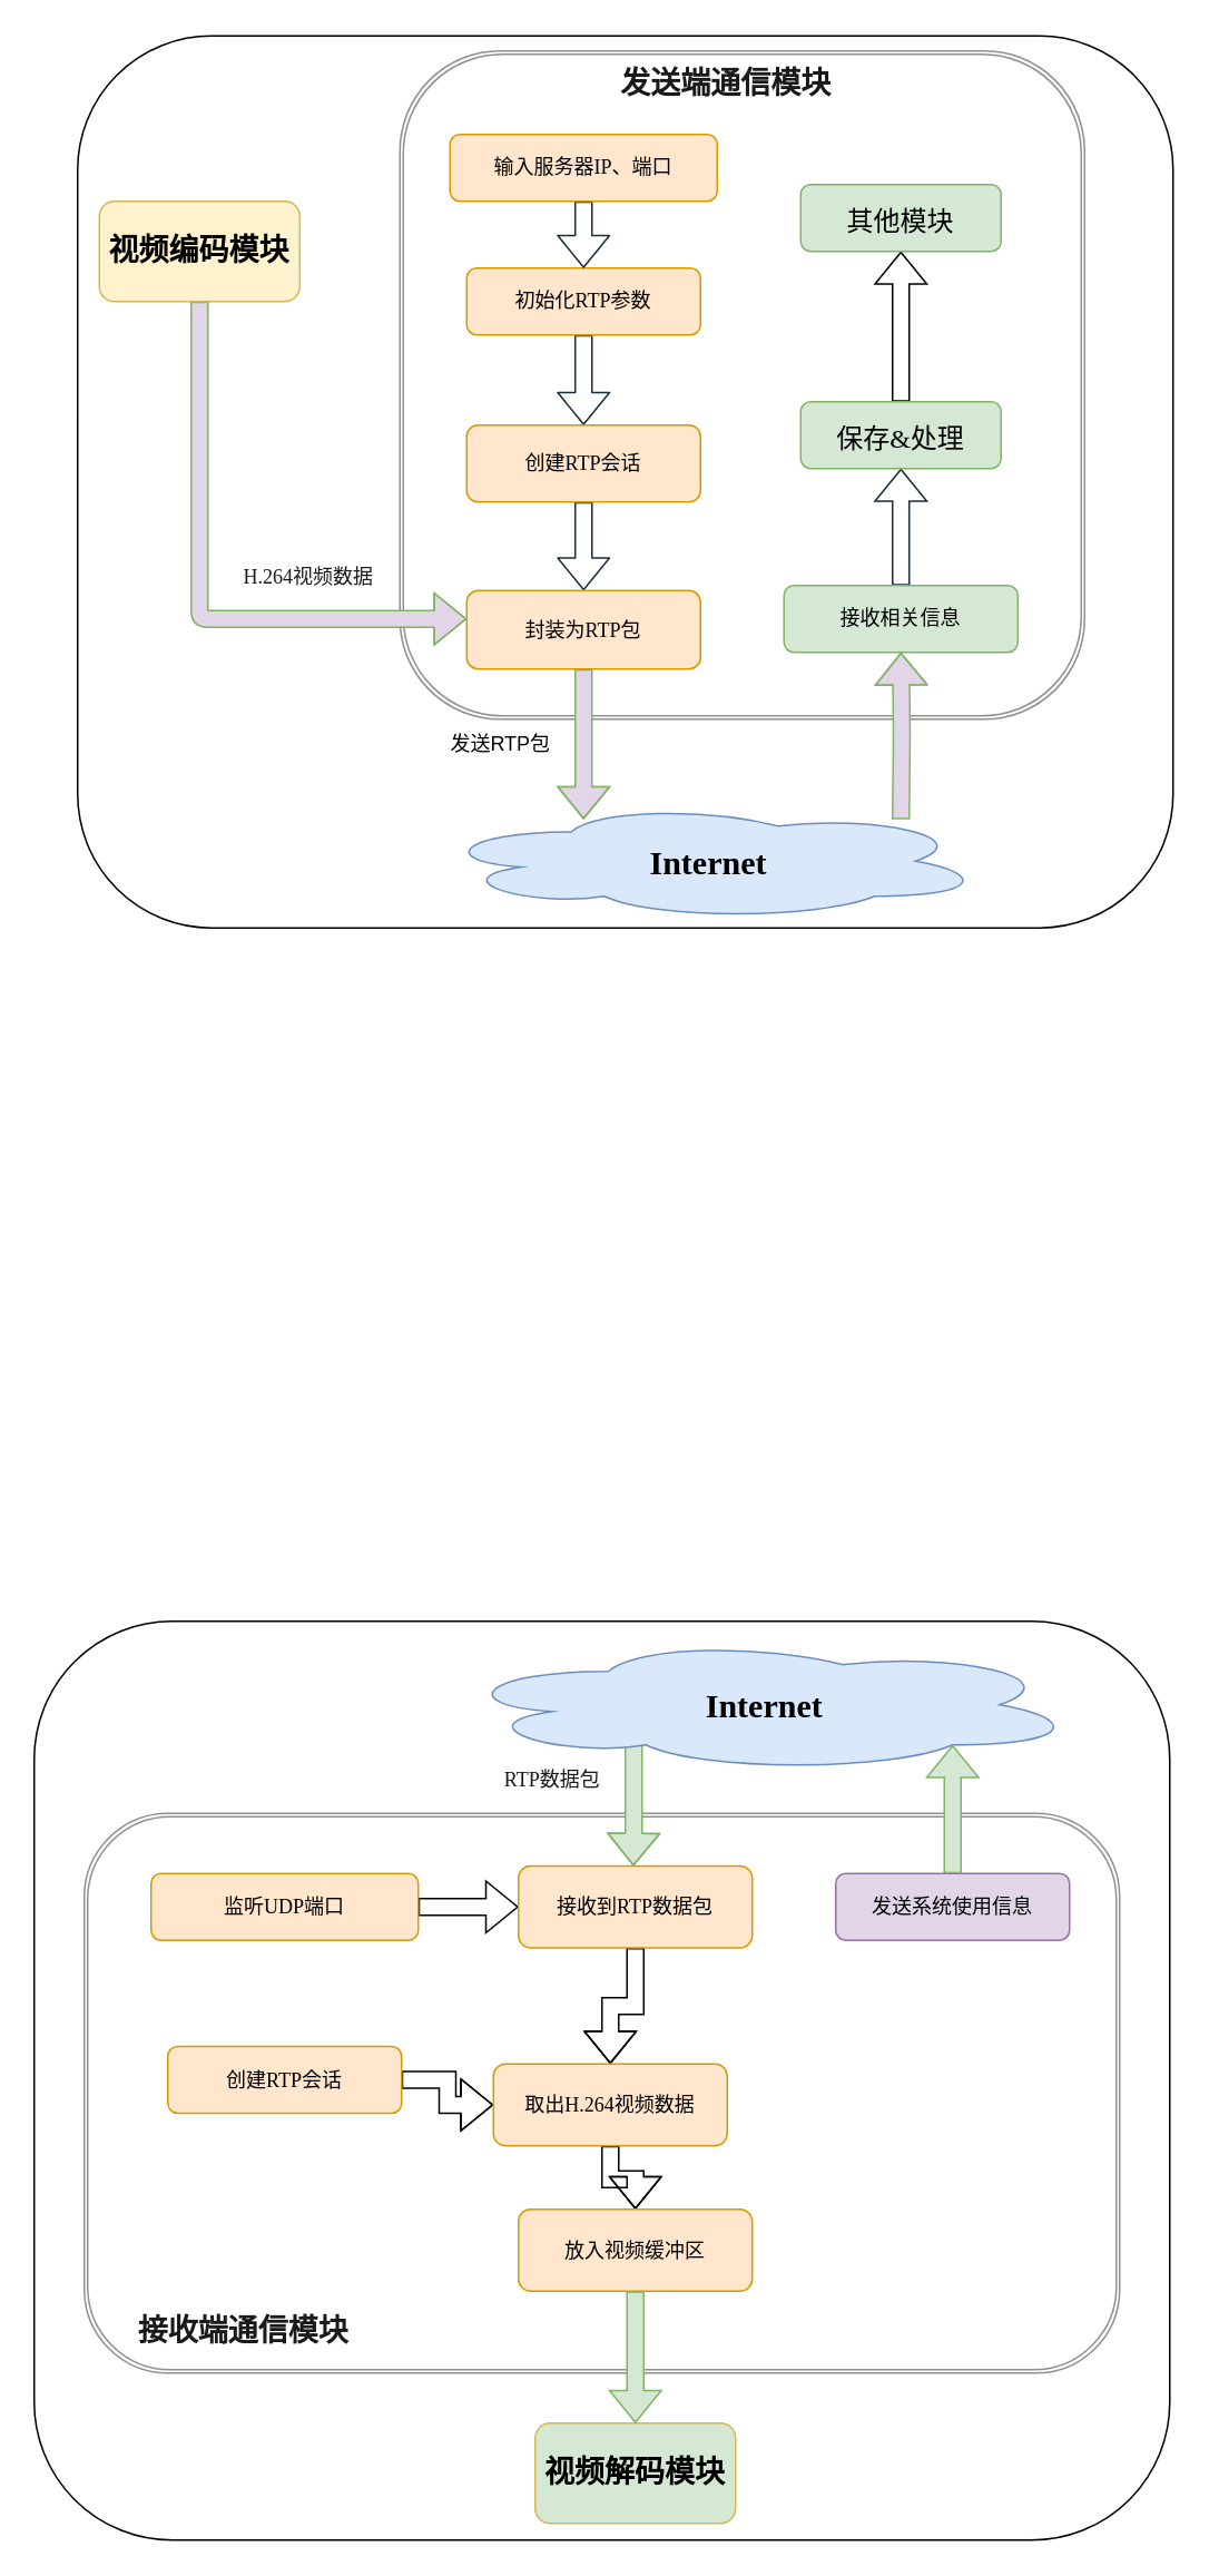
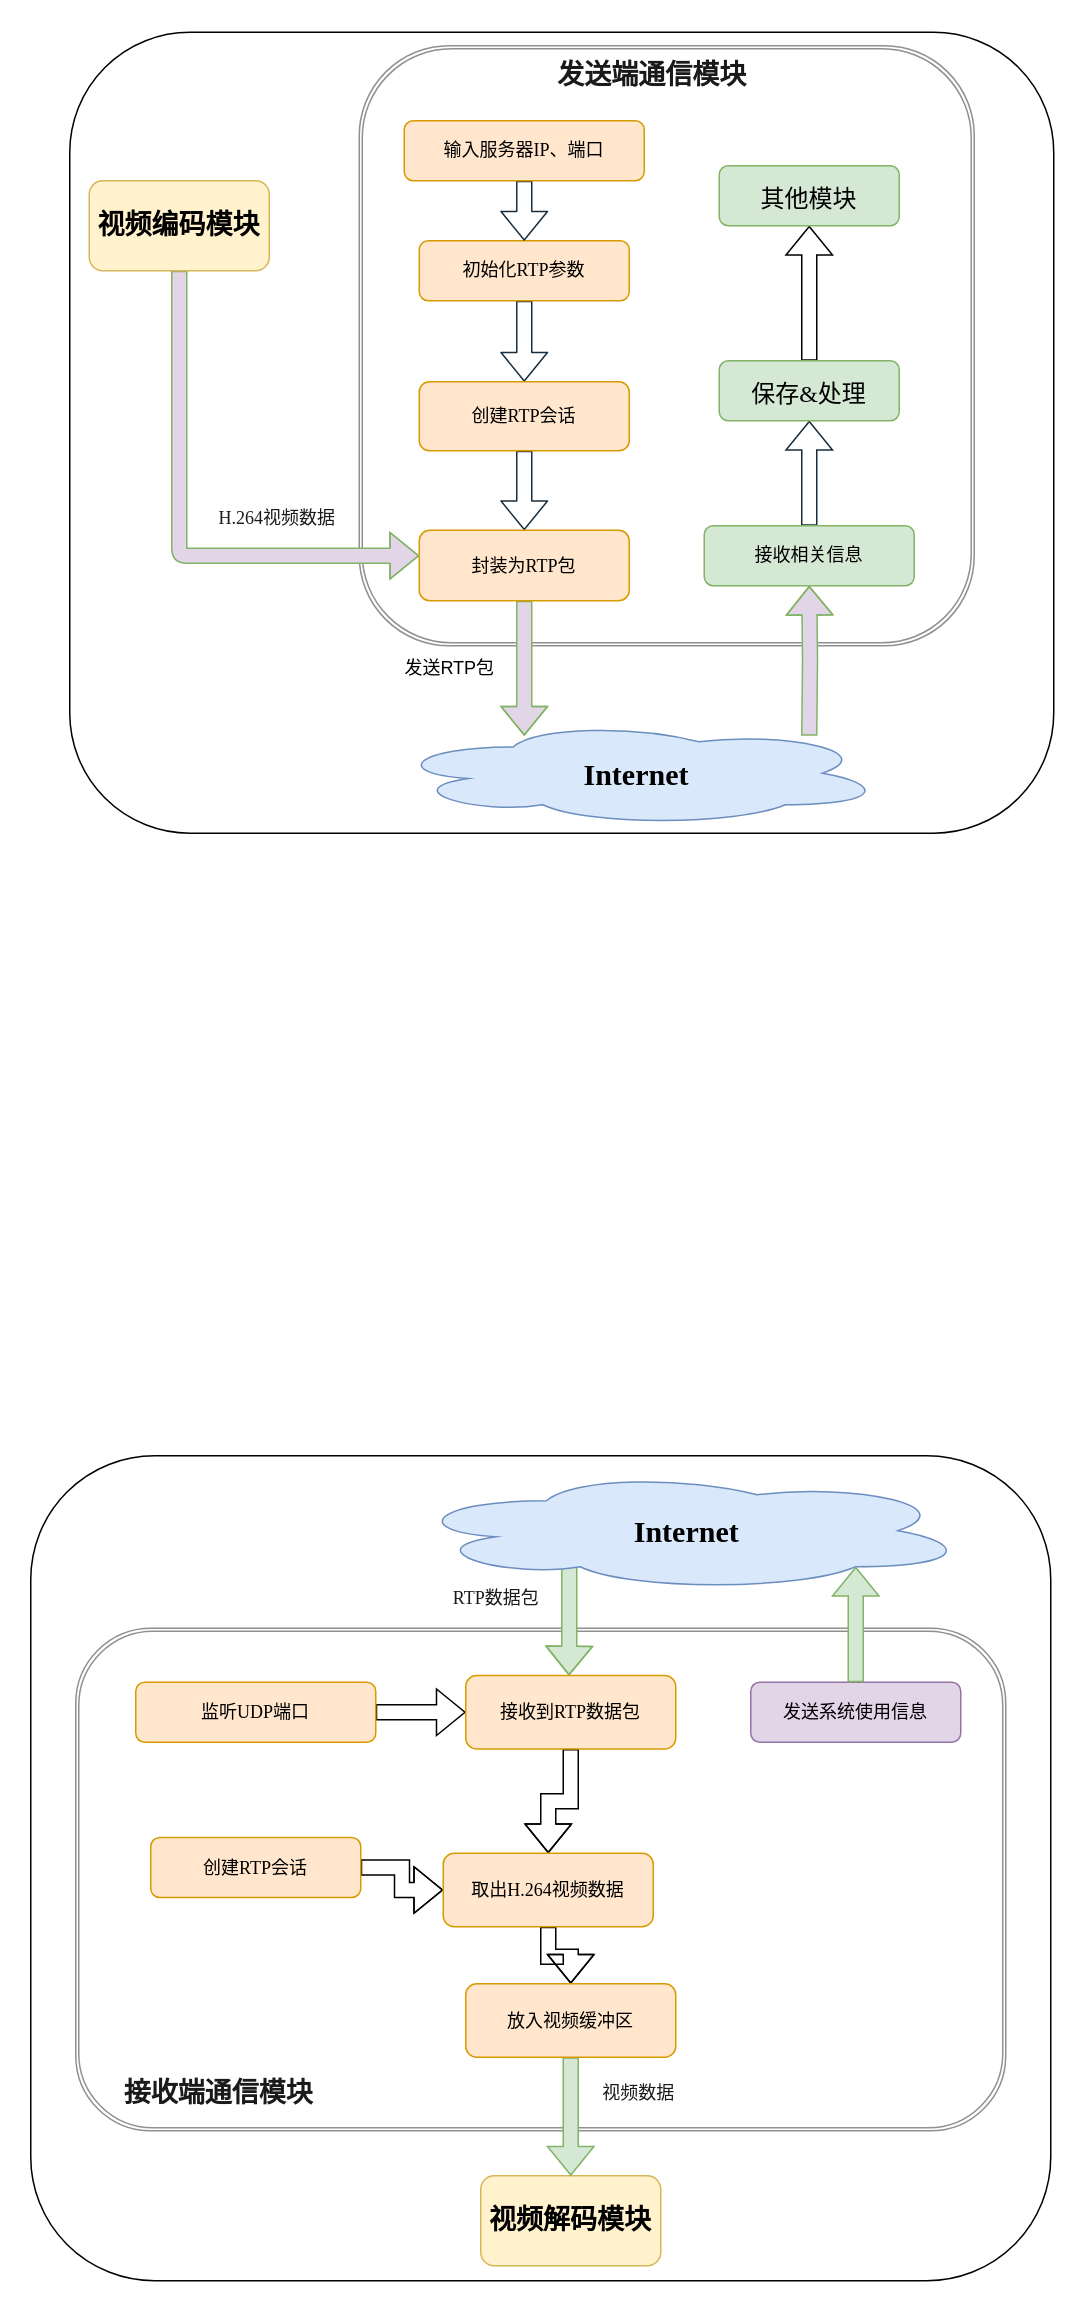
  <mxCell id="0" />
  <mxCell id="1" parent="0" />
  <mxCell id="2" value="" style="rounded=1;whiteSpace=wrap;html=1;fillColor=none;" parent="1" vertex="1"><mxGeometry x="46" y="21" width="656" height="534" as="geometry" /></mxCell>
  <mxCell id="3" value="" style="rounded=1;whiteSpace=wrap;html=1;fillColor=none;" parent="1" vertex="1"><mxGeometry x="20" y="970" width="680" height="550" as="geometry" /></mxCell>
  <mxCell id="4" value="" style="shape=ext;double=1;rounded=1;whiteSpace=wrap;html=1;fillColor=none;fontFamily=Times New Roman;labelBackgroundColor=none;strokeColor=#909090;fontColor=#1A1A1A;" parent="1" vertex="1"><mxGeometry x="239" y="30" width="410" height="400" as="geometry" /></mxCell>
  <mxCell id="5" value="" style="edgeStyle=orthogonalEdgeStyle;rounded=1;orthogonalLoop=1;jettySize=auto;html=1;shape=flexArrow;fontFamily=Times New Roman;labelBackgroundColor=none;strokeColor=#182E3E;fontColor=default;" parent="1" source="6" target="8" edge="1"><mxGeometry relative="1" as="geometry" /></mxCell>
  <mxCell id="6" value="初始化RTP参数" style="rounded=1;whiteSpace=wrap;html=1;fontFamily=Times New Roman;labelBackgroundColor=none;fillColor=#ffe6cc;strokeColor=#d79b00;" parent="1" vertex="1"><mxGeometry x="279" y="160" width="140" height="40" as="geometry" /></mxCell>
  <mxCell id="7" value="" style="edgeStyle=orthogonalEdgeStyle;rounded=1;orthogonalLoop=1;jettySize=auto;html=1;shape=flexArrow;fontFamily=Times New Roman;labelBackgroundColor=none;strokeColor=#182E3E;fontColor=default;" parent="1" source="8" target="12" edge="1"><mxGeometry relative="1" as="geometry" /></mxCell>
  <mxCell id="8" value="创建RTP会话" style="rounded=1;whiteSpace=wrap;html=1;fontFamily=Times New Roman;labelBackgroundColor=none;fillColor=#ffe6cc;strokeColor=#d79b00;" parent="1" vertex="1"><mxGeometry x="279" y="254" width="140" height="46" as="geometry" /></mxCell>
  <mxCell id="9" value="" style="edgeStyle=orthogonalEdgeStyle;rounded=1;orthogonalLoop=1;jettySize=auto;html=1;entryX=0.5;entryY=0;entryDx=0;entryDy=0;shape=flexArrow;fontFamily=Times New Roman;labelBackgroundColor=none;strokeColor=#182E3E;fontColor=default;" parent="1" source="10" target="6" edge="1"><mxGeometry relative="1" as="geometry" /></mxCell>
  <mxCell id="10" value="输入服务器IP、端口" style="rounded=1;whiteSpace=wrap;html=1;fontFamily=Times New Roman;labelBackgroundColor=none;fillColor=#ffe6cc;strokeColor=#d79b00;" parent="1" vertex="1"><mxGeometry x="269" y="80" width="160" height="40" as="geometry" /></mxCell>
  <mxCell id="11" value="" style="edgeStyle=orthogonalEdgeStyle;rounded=0;hachureGap=4;orthogonalLoop=1;jettySize=auto;html=1;strokeColor=#82b366;fontFamily=Architects Daughter;fontSource=https%3A%2F%2Ffonts.googleapis.com%2Fcss%3Ffamily%3DArchitects%2BDaughter;fontSize=16;fontColor=#1A1A1A;shape=flexArrow;fillColor=#E1D5E7;" parent="1" source="12" edge="1"><mxGeometry relative="1" as="geometry"><mxPoint x="349" y="490" as="targetPoint" /></mxGeometry></mxCell>
  <mxCell id="12" value="封装为RTP包" style="rounded=1;whiteSpace=wrap;html=1;fontFamily=Times New Roman;labelBackgroundColor=none;fillColor=#ffe6cc;strokeColor=#d79b00;" parent="1" vertex="1"><mxGeometry x="279" y="353" width="140" height="47" as="geometry" /></mxCell>
  <mxCell id="13" value="" style="edgeStyle=orthogonalEdgeStyle;rounded=1;orthogonalLoop=1;jettySize=auto;html=1;shape=flexArrow;fontFamily=Times New Roman;labelBackgroundColor=none;strokeColor=#82b366;fontColor=default;fillColor=#E1D5E7;" parent="1" source="14" target="12" edge="1"><mxGeometry relative="1" as="geometry"><Array as="points"><mxPoint x="119" y="370" /></Array></mxGeometry></mxCell>
  <mxCell id="14" value="&lt;font style=&quot;font-size: 18px;&quot;&gt;&lt;b&gt;视频编码模块&lt;/b&gt;&lt;/font&gt;" style="rounded=1;whiteSpace=wrap;html=1;fontFamily=Times New Roman;labelBackgroundColor=none;fillColor=#fff2cc;strokeColor=#d6b656;" parent="1" vertex="1"><mxGeometry x="59" y="120" width="120" height="60" as="geometry" /></mxCell>
  <mxCell id="15" value="&lt;h2&gt;&lt;b&gt;&lt;font style=&quot;font-size: 18px;&quot;&gt;发送端通信模块&lt;/font&gt;&lt;/b&gt;&lt;/h2&gt;" style="text;html=1;align=center;verticalAlign=middle;resizable=0;points=[];autosize=1;strokeColor=none;fillColor=none;fontFamily=Times New Roman;rounded=1;labelBackgroundColor=none;fontColor=#1A1A1A;" parent="1" vertex="1"><mxGeometry x="359" y="20" width="150" height="60" as="geometry" /></mxCell>
  <mxCell id="16" value="H.264视频数据" style="text;html=1;align=center;verticalAlign=middle;resizable=0;points=[];autosize=1;strokeColor=none;fillColor=none;fontFamily=Times New Roman;rounded=1;labelBackgroundColor=none;fontColor=#1A1A1A;" parent="1" vertex="1"><mxGeometry x="119" y="330" width="130" height="30" as="geometry" /></mxCell>
  <mxCell id="17" value="" style="edgeStyle=orthogonalEdgeStyle;rounded=0;hachureGap=4;orthogonalLoop=1;jettySize=auto;html=1;strokeColor=#82b366;fontFamily=Architects Daughter;fontSource=https%3A%2F%2Ffonts.googleapis.com%2Fcss%3Ffamily%3DArchitects%2BDaughter;fontSize=16;fontColor=#1A1A1A;entryX=0.5;entryY=1;entryDx=0;entryDy=0;shape=flexArrow;fillColor=#E1D5E7;" parent="1" target="20" edge="1"><mxGeometry relative="1" as="geometry"><mxPoint x="539" y="490" as="sourcePoint" /></mxGeometry></mxCell>
  <mxCell id="18" value="&lt;b&gt;Internet&lt;/b&gt;" style="ellipse;shape=cloud;whiteSpace=wrap;html=1;fontFamily=Times New Roman;fillColor=#dae8fc;strokeColor=#6c8ebf;rounded=1;labelBackgroundColor=none;hachureGap=4;fontSource=https%3A%2F%2Ffonts.googleapis.com%2Fcss%3Ffamily%3DArchitects%2BDaughter;fontSize=20;" parent="1" vertex="1"><mxGeometry x="259" y="480" width="330" height="70" as="geometry" /></mxCell>
  <mxCell id="19" value="" style="edgeStyle=orthogonalEdgeStyle;rounded=0;hachureGap=4;orthogonalLoop=1;jettySize=auto;html=1;strokeColor=#182E3E;fontFamily=Architects Daughter;fontSource=https%3A%2F%2Ffonts.googleapis.com%2Fcss%3Ffamily%3DArchitects%2BDaughter;fontSize=16;fontColor=#1A1A1A;shape=flexArrow;" parent="1" source="20" target="22" edge="1"><mxGeometry relative="1" as="geometry" /></mxCell>
  <mxCell id="20" value="接收相关信息" style="rounded=1;whiteSpace=wrap;html=1;fontFamily=Times New Roman;labelBackgroundColor=none;fillColor=#d5e8d4;strokeColor=#82b366;" parent="1" vertex="1"><mxGeometry x="469" y="350" width="140" height="40" as="geometry" /></mxCell>
  <mxCell id="21" value="" style="edgeStyle=orthogonalEdgeStyle;rounded=0;orthogonalLoop=1;jettySize=auto;html=1;shape=flexArrow;" parent="1" source="22" target="24" edge="1"><mxGeometry relative="1" as="geometry" /></mxCell>
  <mxCell id="22" value="&lt;font style=&quot;font-size: 16px;&quot;&gt;保存&amp;amp;处理&lt;/font&gt;" style="whiteSpace=wrap;html=1;fontFamily=Times New Roman;fillColor=#d5e8d4;strokeColor=#82b366;rounded=1;labelBackgroundColor=none;hachureGap=4;fontSource=https%3A%2F%2Ffonts.googleapis.com%2Fcss%3Ffamily%3DArchitects%2BDaughter;fontSize=20;" parent="1" vertex="1"><mxGeometry x="479" y="240" width="120" height="40" as="geometry" /></mxCell>
  <mxCell id="23" value="发送RTP包" style="text;html=1;align=center;verticalAlign=middle;resizable=0;points=[];autosize=1;strokeColor=none;fillColor=none;" parent="1" vertex="1"><mxGeometry x="249" y="430" width="100" height="30" as="geometry" /></mxCell>
  <mxCell id="24" value="&lt;span style=&quot;font-size: 16px;&quot;&gt;其他模块&lt;/span&gt;" style="whiteSpace=wrap;html=1;fontFamily=Times New Roman;fillColor=#d5e8d4;strokeColor=#82b366;rounded=1;labelBackgroundColor=none;hachureGap=4;fontSource=https%3A%2F%2Ffonts.googleapis.com%2Fcss%3Ffamily%3DArchitects%2BDaughter;fontSize=20;" parent="1" vertex="1"><mxGeometry x="479" y="110" width="120" height="40" as="geometry" /></mxCell>
  <mxCell id="25" value="" style="shape=ext;double=1;rounded=1;whiteSpace=wrap;html=1;fillColor=none;fontFamily=Times New Roman;labelBackgroundColor=none;strokeColor=#909090;fontColor=#1A1A1A;" parent="1" vertex="1"><mxGeometry x="50" y="1085" width="620" height="335" as="geometry" /></mxCell>
  <mxCell id="26" value="" style="edgeStyle=orthogonalEdgeStyle;rounded=0;orthogonalLoop=1;jettySize=auto;html=1;shape=flexArrow;" parent="1" source="27" target="38" edge="1"><mxGeometry relative="1" as="geometry" /></mxCell>
  <mxCell id="27" value="创建RTP会话" style="rounded=1;whiteSpace=wrap;html=1;fontFamily=Times New Roman;labelBackgroundColor=none;fillColor=#ffe6cc;strokeColor=#d79b00;" parent="1" vertex="1"><mxGeometry x="100" y="1224.5" width="140" height="40" as="geometry" /></mxCell>
  <mxCell id="28" value="" style="edgeStyle=orthogonalEdgeStyle;rounded=0;orthogonalLoop=1;jettySize=auto;html=1;shape=flexArrow;" parent="1" source="29" target="36" edge="1"><mxGeometry relative="1" as="geometry" /></mxCell>
  <mxCell id="29" value="监听UDP端口" style="rounded=1;whiteSpace=wrap;html=1;fontFamily=Times New Roman;labelBackgroundColor=none;fillColor=#ffe6cc;strokeColor=#d79b00;" parent="1" vertex="1"><mxGeometry x="90" y="1121" width="160" height="40" as="geometry" /></mxCell>
- <mxCell id="30" value="&lt;font style=&quot;font-size: 18px;&quot;&gt;&lt;b&gt;视频解码模块&lt;/b&gt;&lt;/font&gt;" style="rounded=1;whiteSpace=wrap;html=1;fontFamily=Times New Roman;labelBackgroundColor=none;fillColor=#d5e8d4;strokeColor=#d6b656;" parent="1" vertex="1"><mxGeometry x="320" y="1450" width="120" height="60" as="geometry" /></mxCell>
+ <mxCell id="30" value="&lt;font style=&quot;font-size: 18px;&quot;&gt;&lt;b&gt;视频解码模块&lt;/b&gt;&lt;/font&gt;" style="rounded=1;whiteSpace=wrap;html=1;fontFamily=Times New Roman;labelBackgroundColor=none;fillColor=#fff2cc;strokeColor=#d6b656;" parent="1" vertex="1"><mxGeometry x="320" y="1450" width="120" height="60" as="geometry" /></mxCell>
  <mxCell id="31" value="&lt;h2&gt;&lt;b&gt;&lt;font style=&quot;font-size: 18px;&quot;&gt;接收端通信模块&lt;/font&gt;&lt;/b&gt;&lt;/h2&gt;" style="text;html=1;align=center;verticalAlign=middle;resizable=0;points=[];autosize=1;strokeColor=none;fillColor=none;fontFamily=Times New Roman;rounded=1;labelBackgroundColor=none;fontColor=#1A1A1A;" parent="1" vertex="1"><mxGeometry x="70" y="1365" width="150" height="60" as="geometry" /></mxCell>
  <mxCell id="32" value="RTP数据包" style="text;html=1;align=center;verticalAlign=middle;resizable=0;points=[];autosize=1;strokeColor=none;fillColor=none;fontFamily=Times New Roman;rounded=1;labelBackgroundColor=none;fontColor=#1A1A1A;" parent="1" vertex="1"><mxGeometry x="280" y="1050" width="100" height="30" as="geometry" /></mxCell>
  <mxCell id="33" value="" style="edgeStyle=orthogonalEdgeStyle;rounded=0;orthogonalLoop=1;jettySize=auto;html=1;shape=flexArrow;fillColor=#d5e8d4;strokeColor=#82b366;" parent="1" edge="1"><mxGeometry relative="1" as="geometry"><mxPoint x="379" y="1000" as="sourcePoint" /><mxPoint x="378.82" y="1116.5" as="targetPoint" /><Array as="points"><mxPoint x="378.82" y="1096.5" /><mxPoint x="378.82" y="1096.5" /></Array></mxGeometry></mxCell>
  <mxCell id="34" value="&lt;b&gt;Internet&lt;/b&gt;" style="ellipse;shape=cloud;whiteSpace=wrap;html=1;fontFamily=Times New Roman;fillColor=#dae8fc;strokeColor=#6c8ebf;rounded=1;labelBackgroundColor=none;hachureGap=4;fontSource=https%3A%2F%2Ffonts.googleapis.com%2Fcss%3Ffamily%3DArchitects%2BDaughter;fontSize=20;" parent="1" vertex="1"><mxGeometry x="270" y="980" width="375" height="80" as="geometry" /></mxCell>
  <mxCell id="35" value="" style="edgeStyle=orthogonalEdgeStyle;rounded=0;orthogonalLoop=1;jettySize=auto;html=1;shape=flexArrow;" parent="1" source="36" target="38" edge="1"><mxGeometry relative="1" as="geometry" /></mxCell>
  <mxCell id="36" value="接收到RTP数据包" style="whiteSpace=wrap;html=1;fontFamily=Times New Roman;fillColor=#ffe6cc;strokeColor=#d79b00;rounded=1;labelBackgroundColor=none;" parent="1" vertex="1"><mxGeometry x="310" y="1116.5" width="140" height="49" as="geometry" /></mxCell>
  <mxCell id="37" value="" style="edgeStyle=orthogonalEdgeStyle;rounded=0;orthogonalLoop=1;jettySize=auto;html=1;shape=flexArrow;" parent="1" source="38" target="40" edge="1"><mxGeometry relative="1" as="geometry" /></mxCell>
  <mxCell id="38" value="取出H.264视频数据" style="whiteSpace=wrap;html=1;fontFamily=Times New Roman;fillColor=#ffe6cc;strokeColor=#d79b00;rounded=1;labelBackgroundColor=none;" parent="1" vertex="1"><mxGeometry x="295" y="1235" width="140" height="49" as="geometry" /></mxCell>
  <mxCell id="39" value="" style="edgeStyle=orthogonalEdgeStyle;rounded=0;orthogonalLoop=1;jettySize=auto;html=1;entryX=0.5;entryY=0;entryDx=0;entryDy=0;shape=flexArrow;fillColor=#d5e8d4;strokeColor=#82b366;" parent="1" source="40" target="30" edge="1"><mxGeometry relative="1" as="geometry"><mxPoint x="380" y="1451" as="targetPoint" /></mxGeometry></mxCell>
  <mxCell id="40" value="放入视频缓冲区" style="whiteSpace=wrap;html=1;fontFamily=Times New Roman;fillColor=#ffe6cc;strokeColor=#d79b00;rounded=1;labelBackgroundColor=none;" parent="1" vertex="1"><mxGeometry x="310" y="1322" width="140" height="49" as="geometry" /></mxCell>
+ <mxCell id="41" value="视频数据" style="text;html=1;align=center;verticalAlign=middle;resizable=0;points=[];autosize=1;strokeColor=none;fillColor=none;fontFamily=Times New Roman;rounded=1;labelBackgroundColor=none;fontColor=#1A1A1A;" parent="1" vertex="1"><mxGeometry x="380" y="1380" width="90" height="30" as="geometry" /></mxCell>
  <mxCell id="42" value="发送系统使用信息" style="rounded=1;whiteSpace=wrap;html=1;fontFamily=Times New Roman;labelBackgroundColor=none;fillColor=#e1d5e7;strokeColor=#9673a6;" parent="1" vertex="1"><mxGeometry x="500" y="1121" width="140" height="40" as="geometry" /></mxCell>
  <mxCell id="43" value="" style="shape=flexArrow;endArrow=classic;html=1;rounded=0;exitX=0.5;exitY=0;exitDx=0;exitDy=0;entryX=0.8;entryY=0.8;entryDx=0;entryDy=0;entryPerimeter=0;fillColor=#d5e8d4;strokeColor=#82b366;" parent="1" source="42" target="34" edge="1"><mxGeometry width="50" height="50" relative="1" as="geometry"><mxPoint x="555" y="1100" as="sourcePoint" /><mxPoint x="605" y="1050" as="targetPoint" /></mxGeometry></mxCell>
